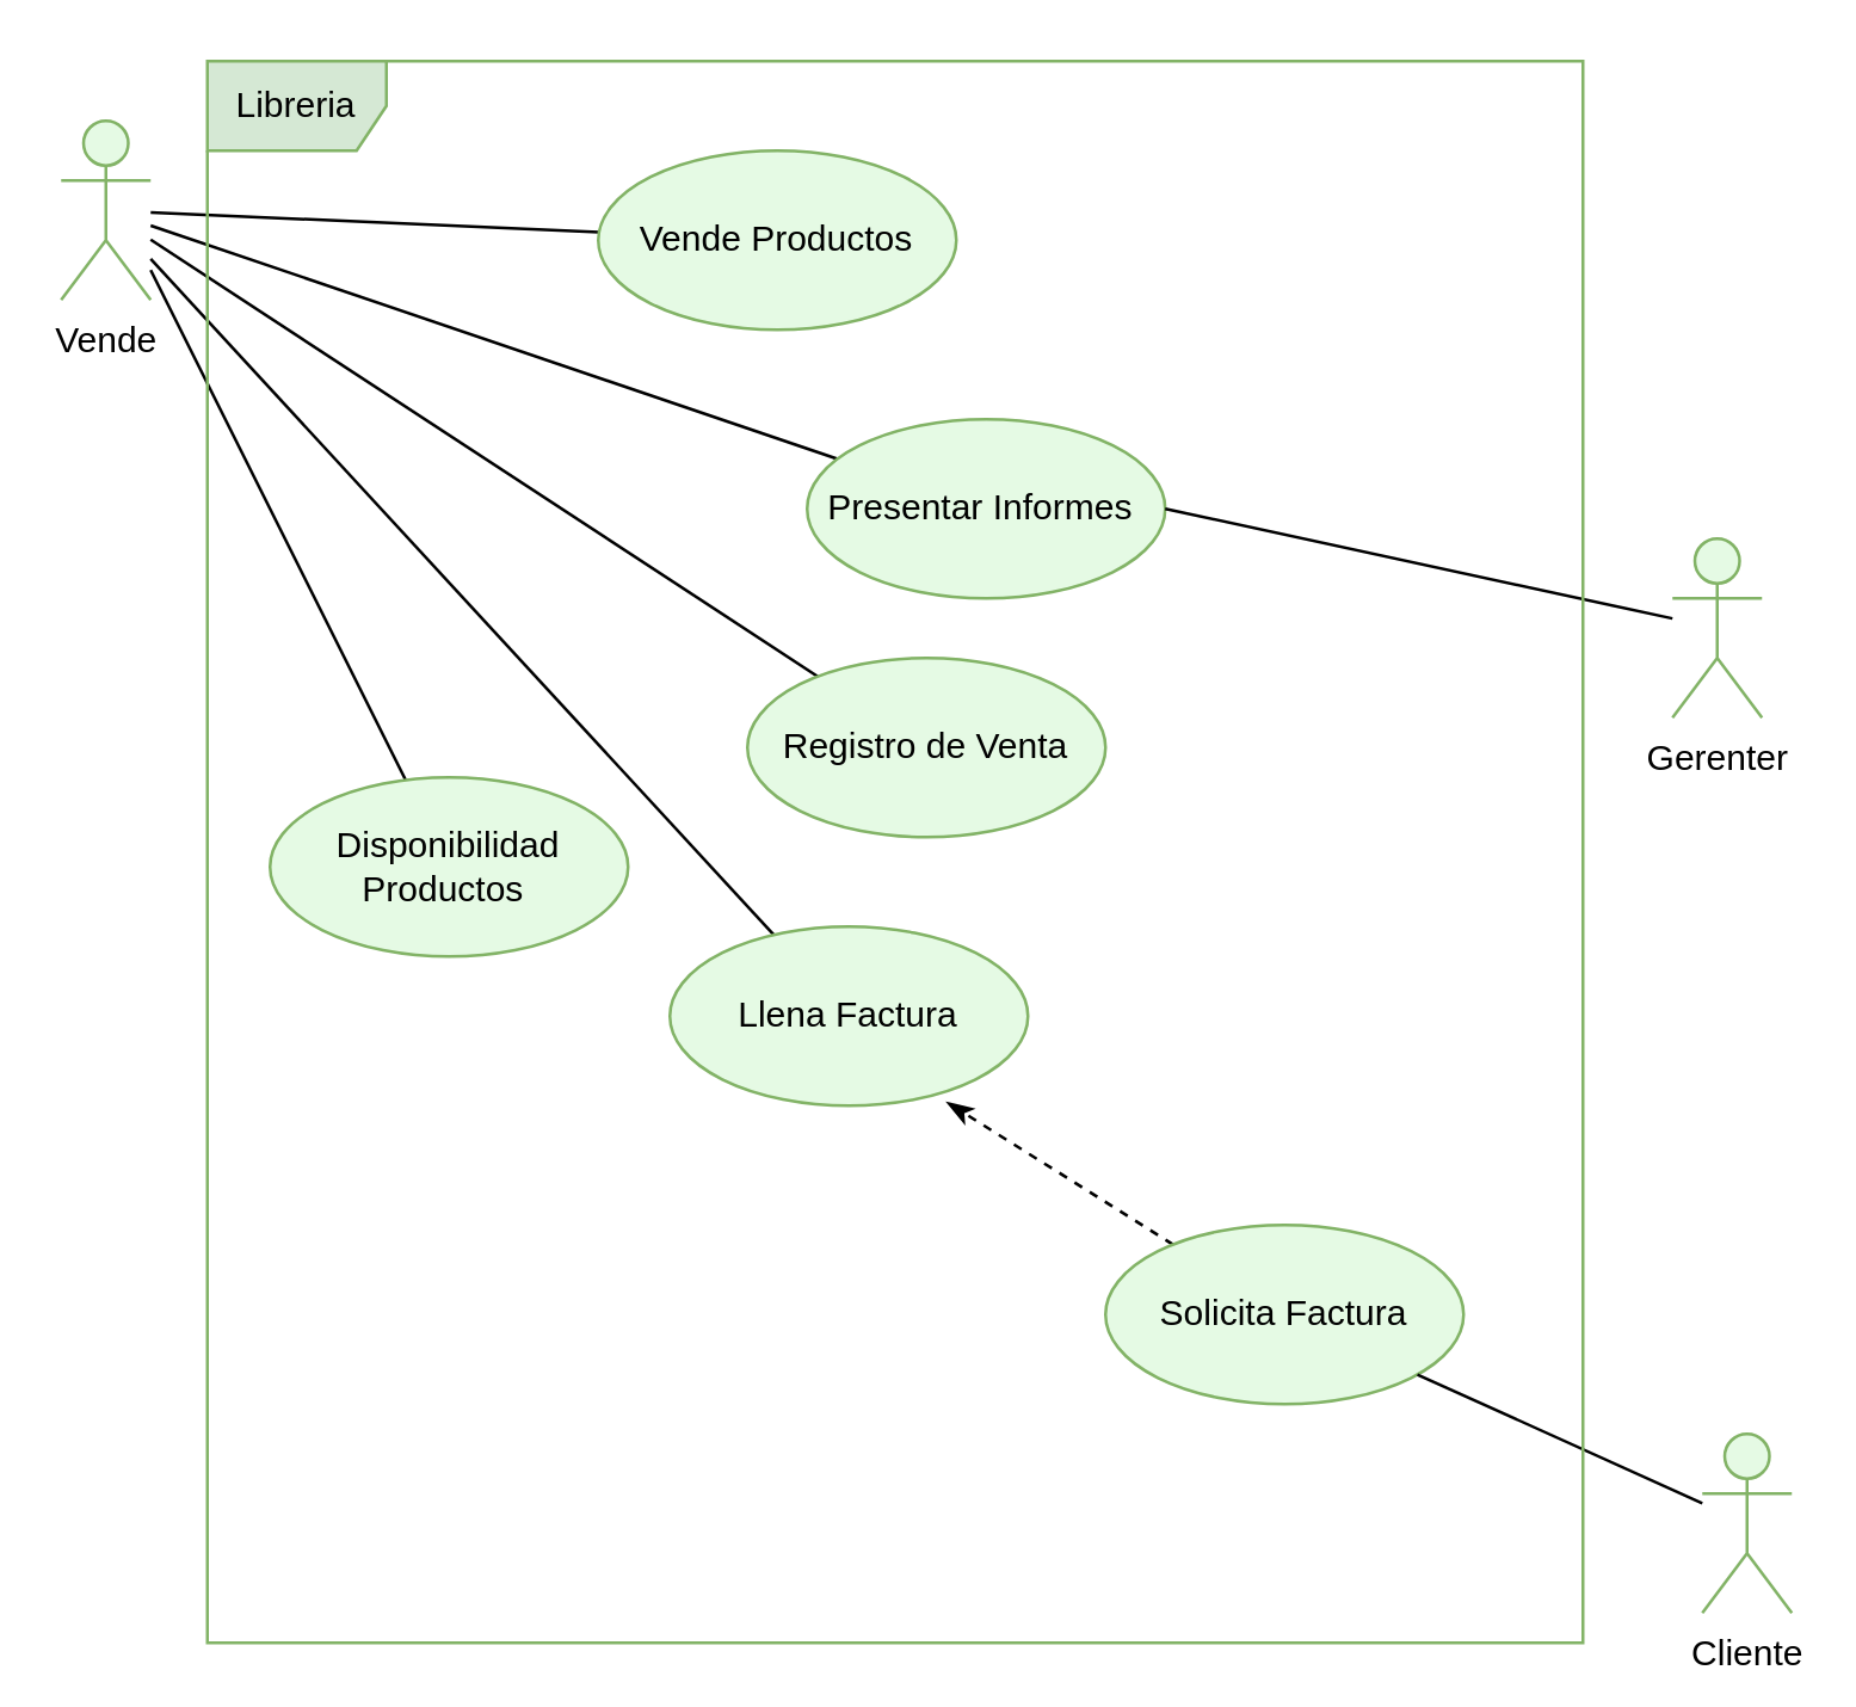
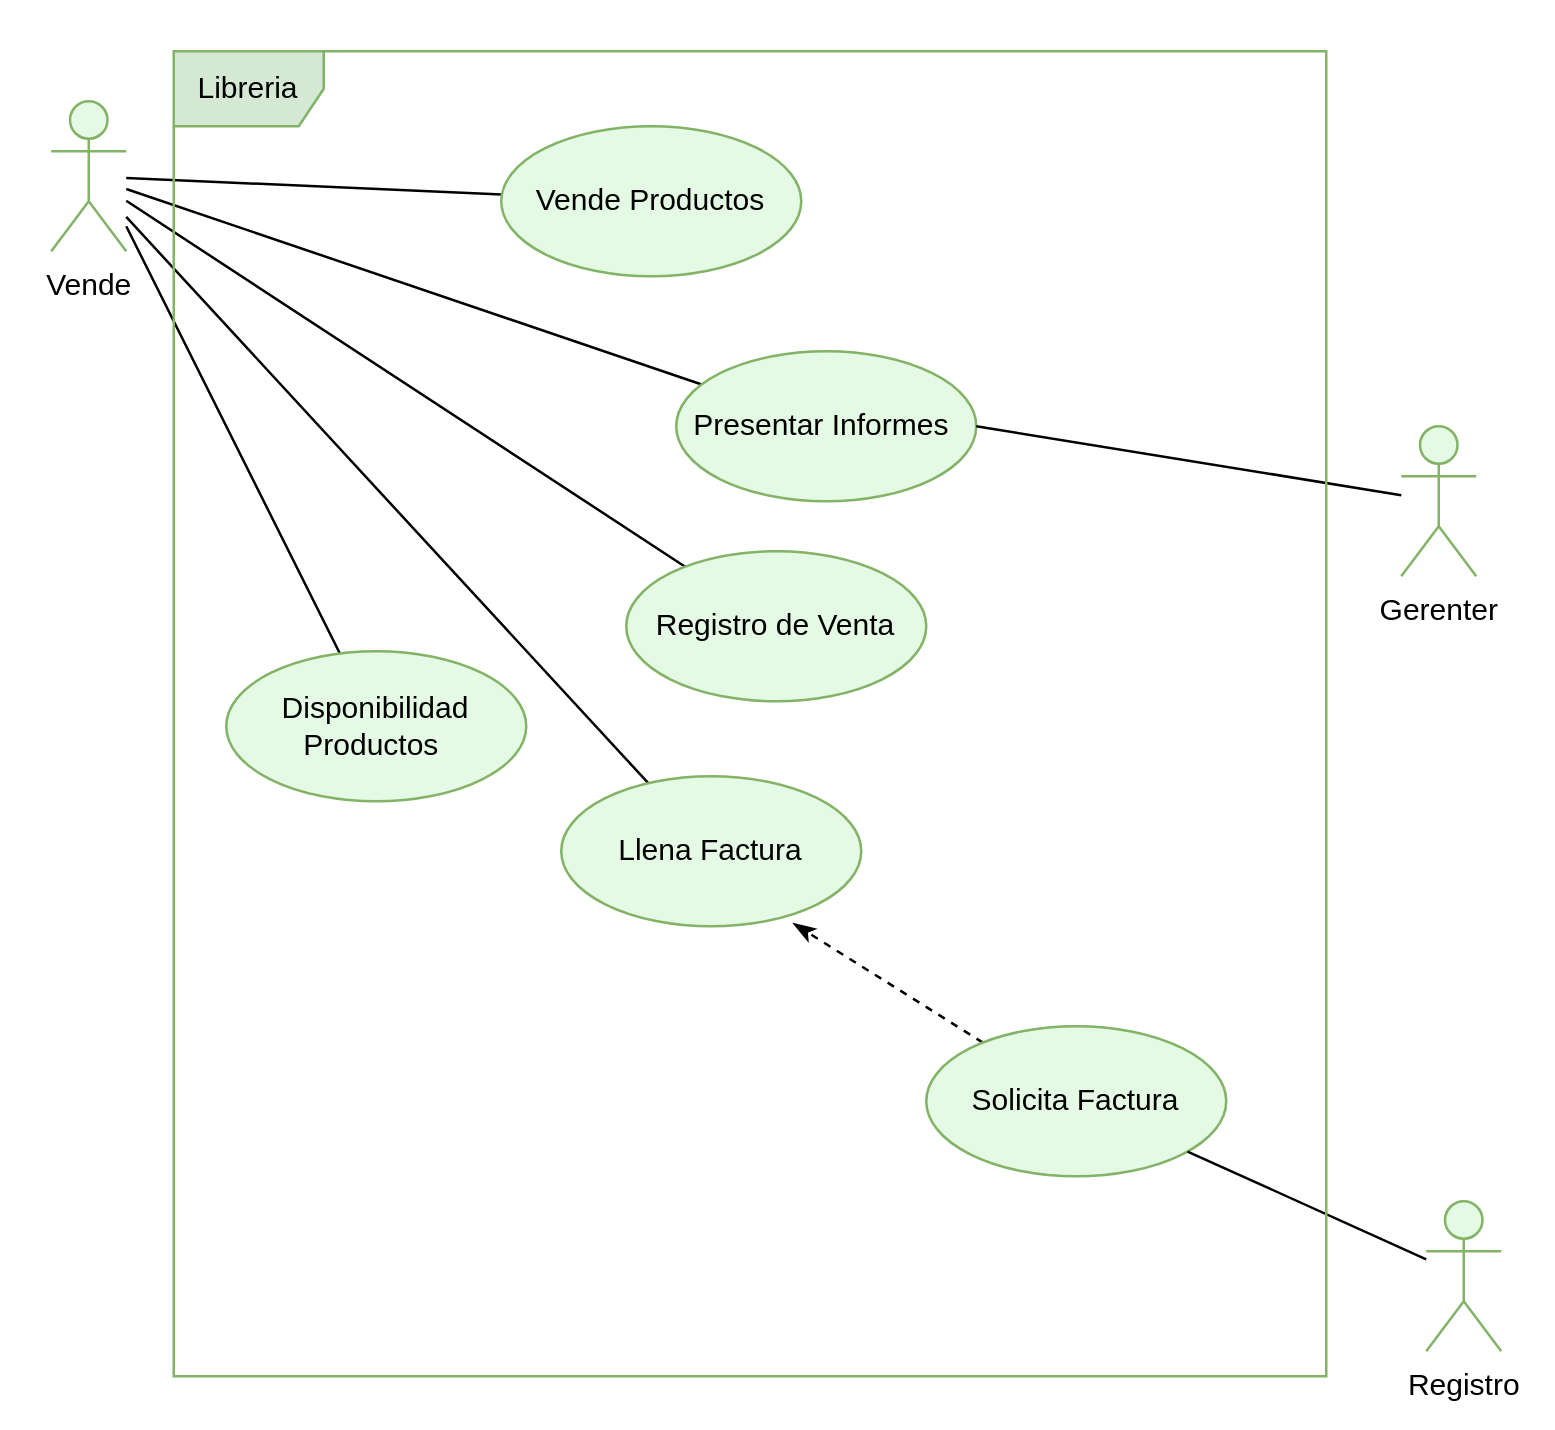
  <mxCell id="0" />
  <mxCell id="1" parent="0" />
  <mxCell id="2" style="rounded=0;orthogonalLoop=1;jettySize=auto;html=1;endArrow=none;endFill=0;" edge="1" parent="1" source="3" target="4"><mxGeometry relative="1" as="geometry" /></mxCell>
  <mxCell id="3" value="Vende" style="shape=umlActor;verticalLabelPosition=bottom;verticalAlign=top;html=1;outlineConnect=0;fillColor=#E5FAE4;strokeColor=#82b366;" vertex="1" parent="1"><mxGeometry x="20" y="40" width="30" height="60" as="geometry" /></mxCell>
  <mxCell id="4" value="Vende Productos" style="ellipse;whiteSpace=wrap;html=1;fillColor=#E5FAE4;strokeColor=#82b366;" vertex="1" parent="1"><mxGeometry x="200" y="50" width="120" height="60" as="geometry" /></mxCell>
  <mxCell id="5" style="edgeStyle=none;rounded=0;orthogonalLoop=1;jettySize=auto;html=1;endArrow=none;endFill=0;" edge="1" parent="1" source="6"><mxGeometry relative="1" as="geometry"><mxPoint x="50" y="90" as="targetPoint" /></mxGeometry></mxCell>
  <mxCell id="6" value="Disponibilidad Productos&amp;nbsp;" style="ellipse;whiteSpace=wrap;html=1;fillColor=#E5FAE4;strokeColor=#82b366;" vertex="1" parent="1"><mxGeometry x="90" y="260" width="120" height="60" as="geometry" /></mxCell>
  <mxCell id="7" style="edgeStyle=none;rounded=0;orthogonalLoop=1;jettySize=auto;html=1;entryX=0.773;entryY=0.98;entryDx=0;entryDy=0;entryPerimeter=0;endArrow=classicThin;endFill=1;dashed=1;" edge="1" parent="1" source="8" target="10"><mxGeometry relative="1" as="geometry" /></mxCell>
  <mxCell id="8" value="Solicita Factura" style="ellipse;whiteSpace=wrap;html=1;fillColor=#E5FAE4;strokeColor=#82b366;" vertex="1" parent="1"><mxGeometry x="370" y="410" width="120" height="60" as="geometry" /></mxCell>
  <mxCell id="9" style="edgeStyle=none;rounded=0;orthogonalLoop=1;jettySize=auto;html=1;endArrow=none;endFill=0;" edge="1" parent="1" source="10" target="3"><mxGeometry relative="1" as="geometry" /></mxCell>
  <mxCell id="10" value="Llena Factura" style="ellipse;whiteSpace=wrap;html=1;fillColor=#E5FAE4;strokeColor=#82b366;" vertex="1" parent="1"><mxGeometry x="224" y="310" width="120" height="60" as="geometry" /></mxCell>
  <mxCell id="11" style="edgeStyle=none;rounded=0;orthogonalLoop=1;jettySize=auto;html=1;endArrow=none;endFill=0;" edge="1" parent="1" source="12" target="3"><mxGeometry relative="1" as="geometry" /></mxCell>
  <mxCell id="12" value="Registro de Venta" style="ellipse;whiteSpace=wrap;html=1;fillColor=#E5FAE4;strokeColor=#82b366;" vertex="1" parent="1"><mxGeometry x="250" y="220" width="120" height="60" as="geometry" /></mxCell>
  <mxCell id="13" style="rounded=0;orthogonalLoop=1;jettySize=auto;html=1;endArrow=none;endFill=0;" edge="1" parent="1" source="14" target="3"><mxGeometry relative="1" as="geometry" /></mxCell>
  <mxCell id="14" value="Presentar Informes&amp;nbsp;" style="ellipse;whiteSpace=wrap;html=1;fillColor=#E5FAE4;strokeColor=#82b366;" vertex="1" parent="1"><mxGeometry x="270" y="140" width="120" height="60" as="geometry" /></mxCell>
  <mxCell id="15" style="edgeStyle=none;rounded=0;orthogonalLoop=1;jettySize=auto;html=1;entryX=1;entryY=0.5;entryDx=0;entryDy=0;endArrow=none;endFill=0;" edge="1" parent="1" source="16" target="14"><mxGeometry relative="1" as="geometry" /></mxCell>
- <mxCell id="16" value="Gerenter" style="shape=umlActor;verticalLabelPosition=bottom;verticalAlign=top;html=1;outlineConnect=0;fillColor=#E5FAE4;strokeColor=#82b366;" vertex="1" parent="1"><mxGeometry x="560" y="180" width="30" height="60" as="geometry" /></mxCell>
+ <mxCell id="16" value="Gerenter" style="shape=umlActor;verticalLabelPosition=bottom;verticalAlign=top;html=1;outlineConnect=0;fillColor=#E5FAE4;strokeColor=#82b366;" vertex="1" parent="1"><mxGeometry x="560" y="170" width="30" height="60" as="geometry" /></mxCell>
  <mxCell id="17" style="edgeStyle=none;rounded=0;orthogonalLoop=1;jettySize=auto;html=1;endArrow=none;endFill=0;" edge="1" parent="1" source="18" target="8"><mxGeometry relative="1" as="geometry" /></mxCell>
- <mxCell id="18" value="Cliente" style="shape=umlActor;verticalLabelPosition=bottom;verticalAlign=top;html=1;outlineConnect=0;fillColor=#E5FAE4;strokeColor=#82b366;" vertex="1" parent="1"><mxGeometry x="570" y="480" width="30" height="60" as="geometry" /></mxCell>
+ <mxCell id="18" value="Registro" style="shape=umlActor;verticalLabelPosition=bottom;verticalAlign=top;html=1;outlineConnect=0;fillColor=#E5FAE4;strokeColor=#82b366;" vertex="1" parent="1"><mxGeometry x="570" y="480" width="30" height="60" as="geometry" /></mxCell>
  <mxCell id="19" value="Libreria" style="shape=umlFrame;whiteSpace=wrap;html=1;fillColor=#d5e8d4;strokeColor=#82b366;" vertex="1" parent="1"><mxGeometry x="69" y="20" width="461" height="530" as="geometry" /></mxCell>
